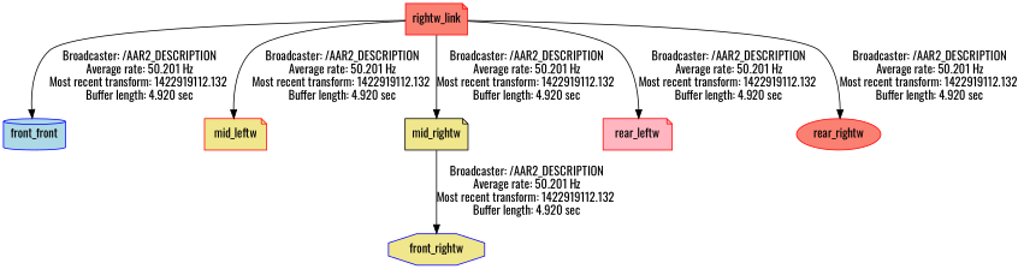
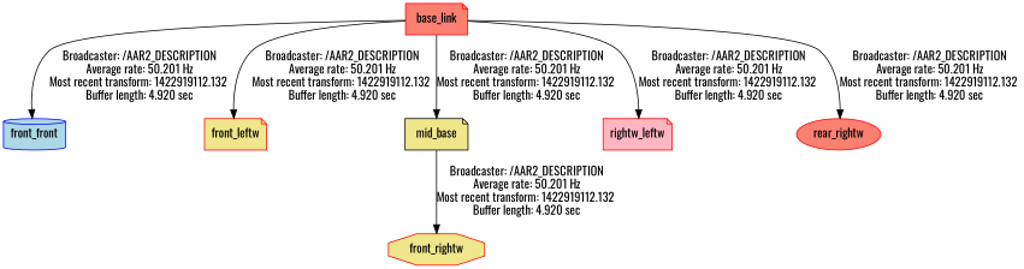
  digraph {
    fontname=Oswald
    node [color=red fillcolor=khaki fontname=Oswald shape=note style=filled]
    edge [fontname=Oswald]
-   base_link [fillcolor=salmon label=rightw_link]
+   base_link [fillcolor=salmon]
    n2 [color=blue fillcolor=lightblue label=front_front shape=cylinder]
-   mid_leftw
-   mid_rightw [color=black]
-   rear_leftw [fillcolor=lightpink]
+   mid_leftw [label=front_leftw]
+   mid_rightw [color=black label=mid_base]
+   rear_leftw [fillcolor=lightpink label=rightw_leftw]
    rear_rightw [fillcolor=salmon shape=ellipse]
-   front_rightw [color=blue shape=octagon]
+   front_rightw [shape=octagon]
    base_link -> n2 [label="Broadcaster: /AAR2_DESCRIPTION\nAverage rate: 50.201 Hz\nMost recent transform: 1422919112.132 \nBuffer length: 4.920 sec\n"]
    base_link -> mid_leftw [label="Broadcaster: /AAR2_DESCRIPTION\nAverage rate: 50.201 Hz\nMost recent transform: 1422919112.132 \nBuffer length: 4.920 sec\n"]
    base_link -> mid_rightw [label="Broadcaster: /AAR2_DESCRIPTION\nAverage rate: 50.201 Hz\nMost recent transform: 1422919112.132 \nBuffer length: 4.920 sec\n"]
    base_link -> rear_leftw [label="Broadcaster: /AAR2_DESCRIPTION\nAverage rate: 50.201 Hz\nMost recent transform: 1422919112.132 \nBuffer length: 4.920 sec\n"]
    base_link -> rear_rightw [label="Broadcaster: /AAR2_DESCRIPTION\nAverage rate: 50.201 Hz\nMost recent transform: 1422919112.132 \nBuffer length: 4.920 sec\n"]
    mid_rightw -> front_rightw [label="Broadcaster: /AAR2_DESCRIPTION\nAverage rate: 50.201 Hz\nMost recent transform: 1422919112.132 \nBuffer length: 4.920 sec\n"]
  }
